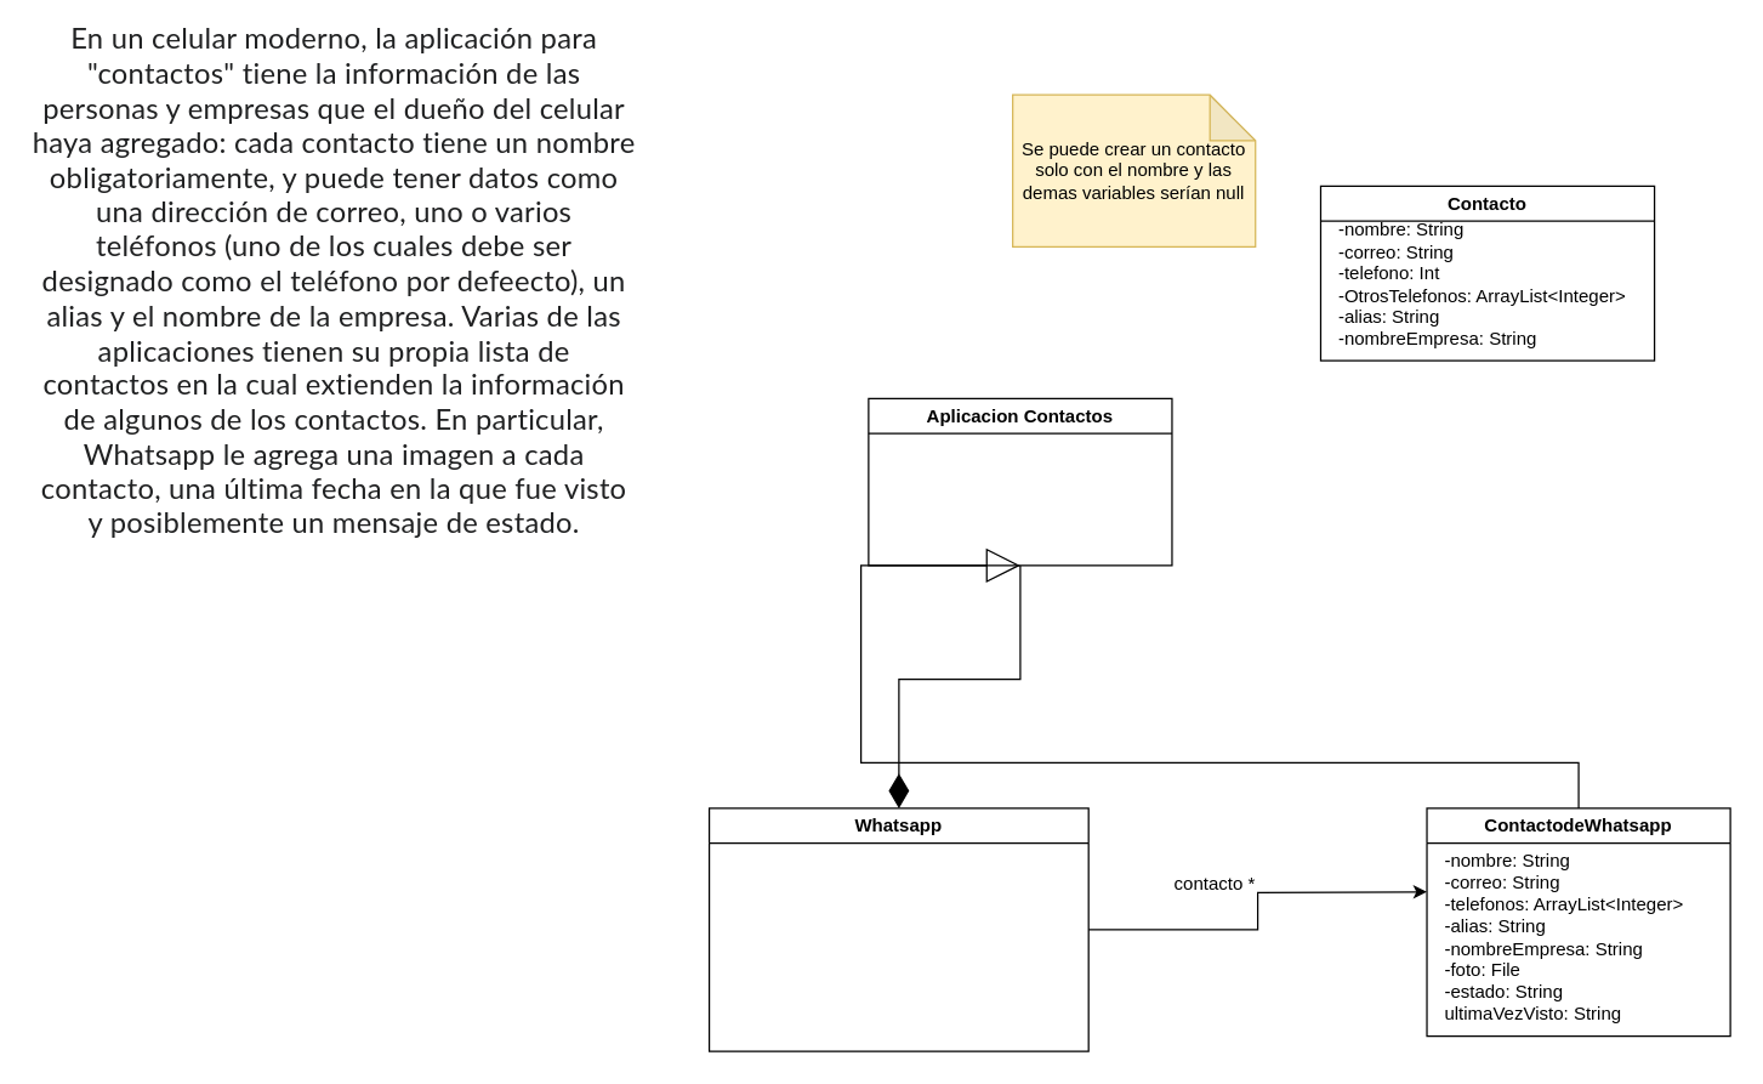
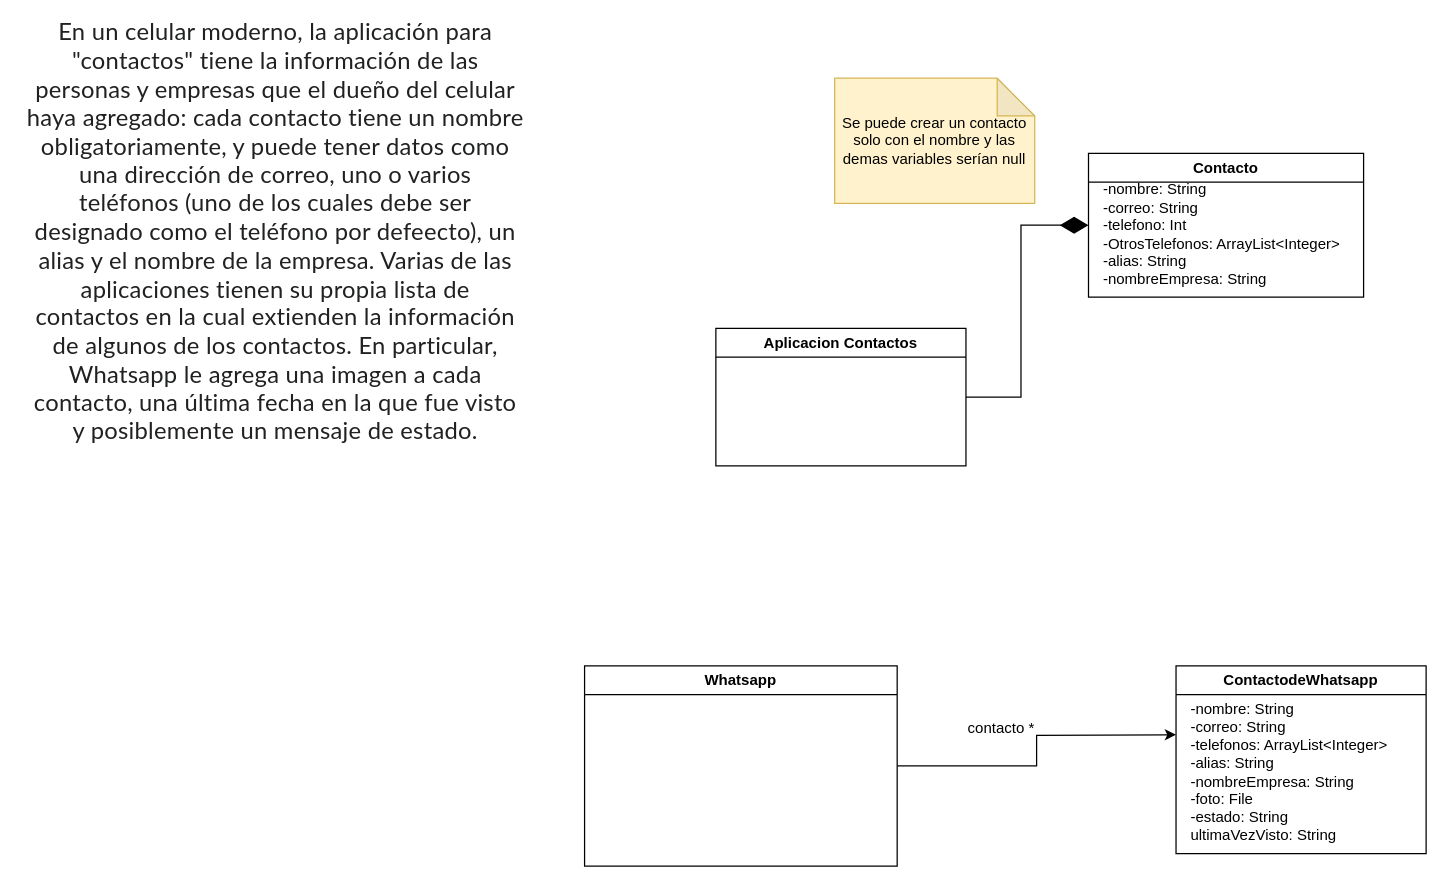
  <mxCell id="0" />
  <mxCell id="1" parent="0" />
  <mxCell id="2" value="&#10;&lt;span style=&quot;color: rgb(32, 33, 34); font-family: Lato, &amp;quot;Lucida Sans Unicode&amp;quot;, &amp;quot;Lucida Grande&amp;quot;, sans-serif; font-size: 19px; font-style: normal; font-variant-ligatures: normal; font-variant-caps: normal; font-weight: 400; letter-spacing: 0.2px; orphans: 2; text-align: start; text-indent: 0px; text-transform: none; widows: 2; word-spacing: 0px; -webkit-text-stroke-width: 0px; text-decoration-thickness: initial; text-decoration-style: initial; text-decoration-color: initial; float: none; display: inline !important;&quot;&gt;En un celular moderno, la aplicación para &quot;contactos&quot; tiene la información de las personas y empresas que el dueño del celular haya agregado: cada contacto tiene un nombre obligatoriamente, y puede tener datos como una dirección de correo, uno o varios teléfonos (uno de los cuales debe ser designado como el teléfono por defeecto), un alias y el nombre de la empresa. Varias de las aplicaciones tienen su propia lista de contactos en la cual extienden la información de algunos de los contactos. En particular, Whatsapp le agrega una imagen a cada contacto, una última fecha en la que fue visto y posiblemente un mensaje de estado.&lt;/span&gt;&#10;&#10;" style="text;html=1;strokeColor=none;fillColor=none;align=center;verticalAlign=middle;whiteSpace=wrap;rounded=0;" parent="1" vertex="1"><mxGeometry x="20" y="60" width="400" height="180" as="geometry" /></mxCell>
- <mxCell id="3" style="edgeStyle=orthogonalEdgeStyle;rounded=0;orthogonalLoop=1;jettySize=auto;html=1;endArrow=diamondThin;endFill=1;endSize=20;" parent="1" source="4" target="9" edge="1"><mxGeometry relative="1" as="geometry" /></mxCell>
+ <mxCell id="3" style="edgeStyle=orthogonalEdgeStyle;rounded=0;orthogonalLoop=1;jettySize=auto;html=1;entryX=0;entryY=0.5;entryDx=0;entryDy=0;endArrow=diamondThin;endFill=1;endSize=20;" parent="1" source="4" target="5" edge="1"><mxGeometry relative="1" as="geometry" /></mxCell>
  <mxCell id="4" value="Aplicacion Contactos" style="swimlane;whiteSpace=wrap;html=1;" parent="1" vertex="1"><mxGeometry x="572" y="220" width="200" height="110" as="geometry" /></mxCell>
  <mxCell id="5" value="Contacto" style="swimlane;whiteSpace=wrap;html=1;" parent="1" vertex="1"><mxGeometry x="870" y="80" width="220" height="115" as="geometry" /></mxCell>
  <mxCell id="6" value="-nombre: String&lt;br&gt;-correo: String&lt;br&gt;-telefono: Int&lt;br&gt;-OtrosTelefonos: ArrayList&amp;lt;Integer&amp;gt;&lt;br&gt;-alias: String&lt;br&gt;-nombreEmpresa: String" style="text;html=1;align=left;verticalAlign=middle;resizable=0;points=[];autosize=1;strokeColor=none;fillColor=none;" parent="5" vertex="1"><mxGeometry x="10" y="15" width="210" height="100" as="geometry" /></mxCell>
  <mxCell id="7" value="Se puede crear un contacto solo con el nombre y las demas variables serían null" style="shape=note;whiteSpace=wrap;html=1;backgroundOutline=1;darkOpacity=0.05;fillColor=#fff2cc;strokeColor=#d6b656;" vertex="1" parent="1"><mxGeometry x="667" y="20" width="160" height="100" as="geometry" /></mxCell>
  <mxCell id="8" style="edgeStyle=orthogonalEdgeStyle;rounded=0;orthogonalLoop=1;jettySize=auto;html=1;" edge="1" parent="1" source="9"><mxGeometry relative="1" as="geometry"><mxPoint x="940" y="545" as="targetPoint" /></mxGeometry></mxCell>
  <mxCell id="9" value="Whatsapp" style="swimlane;whiteSpace=wrap;html=1;" vertex="1" parent="1"><mxGeometry x="467" y="490" width="250" height="160" as="geometry" /></mxCell>
- <mxCell id="10" style="edgeStyle=orthogonalEdgeStyle;rounded=0;orthogonalLoop=1;jettySize=auto;html=1;entryX=0.5;entryY=1;entryDx=0;entryDy=0;endArrow=block;endFill=0;endSize=20;" edge="1" parent="1" source="11" target="4"><mxGeometry relative="1" as="geometry"><Array as="points"><mxPoint x="1040" y="460" /><mxPoint x="567" y="460" /></Array></mxGeometry></mxCell>
  <mxCell id="11" value="ContactodeWhatsapp" style="swimlane;whiteSpace=wrap;html=1;" vertex="1" parent="1"><mxGeometry x="940" y="490" width="200" height="150" as="geometry" /></mxCell>
  <mxCell id="12" value="-nombre: String&lt;br&gt;-correo: String&lt;br&gt;-telefonos: ArrayList&amp;lt;Integer&amp;gt;&lt;br&gt;-alias: String&lt;br&gt;-nombreEmpresa: String&lt;br&gt;-foto: File&lt;br&gt;-estado: String&lt;br&gt;ultimaVezVisto: String" style="text;html=1;align=left;verticalAlign=middle;resizable=0;points=[];autosize=1;strokeColor=none;fillColor=none;" vertex="1" parent="11"><mxGeometry x="10" y="20" width="180" height="130" as="geometry" /></mxCell>
  <mxCell id="13" value="contacto *" style="text;html=1;align=center;verticalAlign=middle;resizable=0;points=[];autosize=1;strokeColor=none;fillColor=none;" vertex="1" parent="1"><mxGeometry x="760" y="525" width="80" height="30" as="geometry" /></mxCell>
